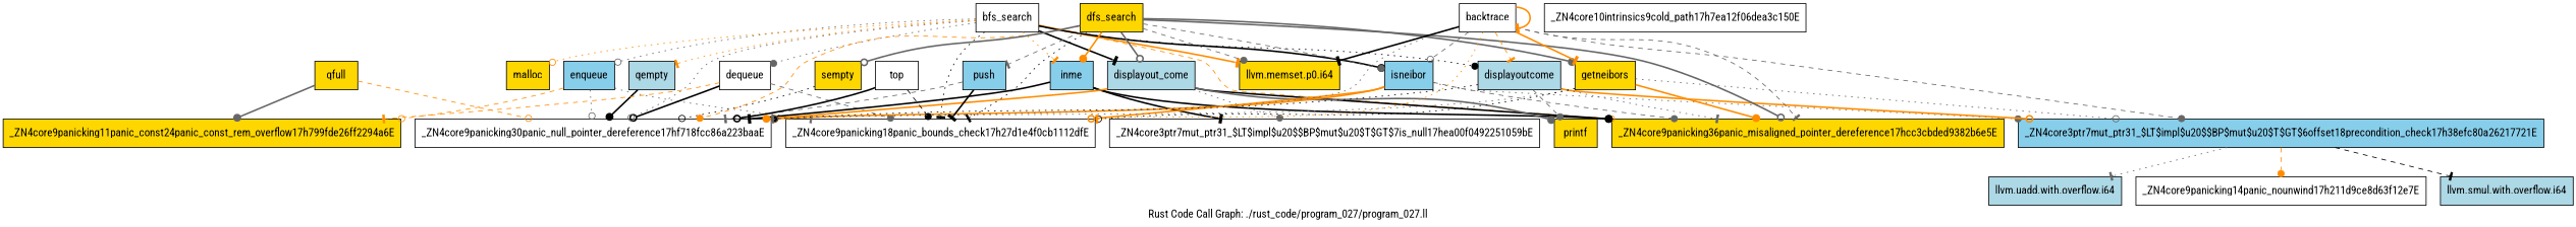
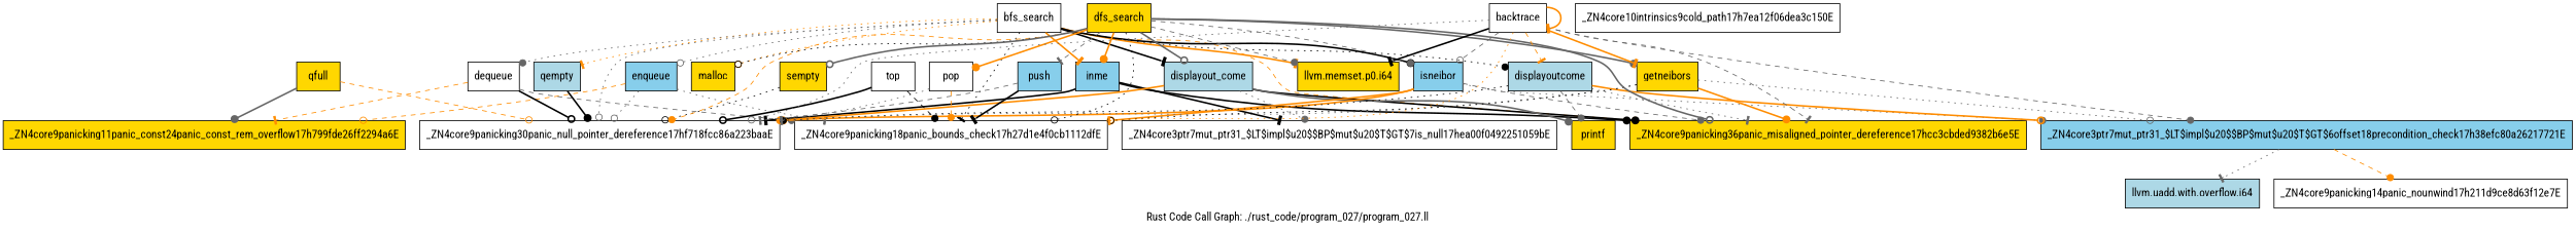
  digraph {
    fontname="Roboto Condensed"
    label="Rust Code Call Graph: ./rust_code/program_027/program_027.ll"
    node [fillcolor=white fontname="Roboto Condensed" shape=record style=filled]
    edge [arrowhead=dot color=gray40 fontname="Roboto Condensed" style=bold]
    n1 [label="{_ZN4core3ptr7mut_ptr31_$LT$impl$u20$$BP$mut$u20$T$GT$7is_null17hea00f0492251059bE}"]
    n2 [fillcolor=lightblue label="{llvm.uadd.with.overflow.i64}"]
    n3 [label="{_ZN4core9panicking14panic_nounwind17h211d9ce8d63f12e7E}"]
    n4 [label="{_ZN4core9panicking30panic_null_pointer_dereference17hf718fcc86a223baaE}"]
    n5 [fillcolor=gold label="{_ZN4core9panicking11panic_const24panic_const_rem_overflow17h799fde26ff2294a6E}"]
    n6 [label="{_ZN4core10intrinsics9cold_path17h7ea12f06dea3c150E}"]
    n7 [fillcolor=skyblue label="{_ZN4core3ptr7mut_ptr31_$LT$impl$u20$$BP$mut$u20$T$GT$6offset18precondition_check17h38efc80a26217721E}"]
-   n8 [fillcolor=lightblue label="{llvm.smul.with.overflow.i64}"]
    n9 [fillcolor=lightblue label="{qempty}"]
    n10 [fillcolor=gold label="{qfull}"]
    n11 [fillcolor=skyblue label="{enqueue}"]
    n12 [label="{_ZN4core9panicking18panic_bounds_check17h27d1e4f0cb1112dfE}"]
    n13 [label="{dequeue}"]
    n14 [label="{bfs_search}"]
    n15 [fillcolor=gold label="{malloc}"]
    n16 [fillcolor=gold label="{_ZN4core9panicking36panic_misaligned_pointer_dereference17hcc3cbded9382b6e5E}"]
    n17 [fillcolor=skyblue label="{inme}"]
    n18 [fillcolor=gold label="{llvm.memset.p0.i64}"]
    n19 [fillcolor=lightblue label="{displayout_come}"]
    n20 [fillcolor=skyblue label="{isneibor}"]
    n21 [fillcolor=lightblue label="{displayoutcome}"]
    n22 [fillcolor=gold label="{getneibors}"]
    n23 [fillcolor=gold label="{printf}"]
    n24 [fillcolor=gold label="{sempty}"]
    n25 [fillcolor=skyblue label="{push}"]
+   n26 [label="{pop}"]
    n27 [label="{top}"]
    n28 [fillcolor=gold label="{dfs_search}"]
    n29 [label="{backtrace}"]
    n7 -> n2 [arrowhead=tee style=dotted]
    n7 -> n3 [color=darkorange style=dashed]
-   n7 -> n8 [arrowhead=tee color=black style=dashed]
    n9 -> n4 [color=black]
    n10 -> n4 [arrowhead=odot color=darkorange style=dashed]
    n10 -> n5
    n11 -> n4 [arrowhead=odot style=dotted]
    n11 -> n5 [arrowhead=odot color=darkorange style=dashed]
    n11 -> n12 [arrowhead=tee style=dotted]
    n13 -> n4 [arrowhead=odot color=black]
    n13 -> n5 [arrowhead=tee color=darkorange style=dashed]
    n13 -> n12 [style=dashed]
    n14 -> n4 [arrowhead=odot style=dotted]
    n14 -> n9 [arrowhead=tee color=darkorange style=dotted]
    n14 -> n11 [arrowhead=odot style=dotted]
    n14 -> n12 [arrowhead=tee color=black style=dotted]
    n14 -> n13 [style=dotted]
    n14 -> n15 [arrowhead=odot color=darkorange style=dotted]
    n14 -> n16 [arrowhead=odot color=darkorange style=dashed]
-   n14 -> n17 [arrowhead=tee color=darkorange style=dotted]
+   n14 -> n17 [arrowhead=tee color=darkorange]
    n14 -> n18 [arrowhead=tee color=darkorange]
    n14 -> n19 [arrowhead=tee color=black]
    n14 -> n20 [color=black]
    n14 -> n21 [color=black style=dotted]
    n17 -> n1 [arrowhead=tee color=black]
    n17 -> n4 [arrowhead=tee color=black]
    n17 -> n16 [color=black]
    n19 -> n1 [style=dotted]
    n19 -> n4 [color=darkorange]
    n19 -> n16 [color=black]
    n19 -> n23
    n20 -> n4 [arrowhead=odot color=darkorange]
    n20 -> n7 [style=dotted]
    n20 -> n12 [arrowhead=odot color=darkorange]
    n20 -> n16 [style=dashed]
    n21 -> n4 [color=black style=dotted]
    n21 -> n7 [arrowhead=odot color=darkorange]
    n21 -> n16 [arrowhead=tee style=dotted]
    n21 -> n23 [style=dashed]
    n22 -> n4 [arrowhead=tee style=dotted]
    n22 -> n7 [arrowhead=odot style=dotted]
    n22 -> n12 [arrowhead=odot color=black style=dotted]
    n22 -> n16 [color=darkorange]
    n24 -> n4 [arrowhead=odot color=black style=dotted]
    n25 -> n4 [arrowhead=tee style=dashed]
    n25 -> n12 [arrowhead=tee color=black]
+   n26 -> n4 [arrowhead=tee style=dotted]
+   n26 -> n12 [color=darkorange style=dashed]
    n27 -> n4 [arrowhead=odot color=black]
    n27 -> n12 [color=black style=dashed]
    n28 -> n4 [color=darkorange style=dashed]
-   n28 -> n12 [arrowhead=tee color=black style=dotted]
+   n28 -> n12 [arrowhead=odot color=black style=dotted]
+   n28 -> n15 [arrowhead=odot color=black style=dotted]
    n28 -> n16 [arrowhead=odot]
    n28 -> n17 [color=darkorange]
    n28 -> n18 [style=dashed]
    n28 -> n19 [arrowhead=odot]
    n28 -> n20 [style=dashed]
    n28 -> n22
    n28 -> n24 [arrowhead=odot]
    n28 -> n25 [arrowhead=tee style=dashed]
+   n28 -> n26 [color=darkorange]
    n29 -> n4 [arrowhead=odot style=dotted]
    n29 -> n7 [style=dashed]
    n29 -> n12 [arrowhead=tee color=darkorange style=dotted]
    n29 -> n16 [arrowhead=tee style=dashed]
    n29 -> n18 [arrowhead=tee color=black]
    n29 -> n20 [arrowhead=odot style=dashed]
    n29 -> n21 [arrowhead=tee color=darkorange style=dashed]
    n29 -> n22 [arrowhead=tee color=darkorange]
    n29 -> n29 [arrowhead=tee color=darkorange]
  }
